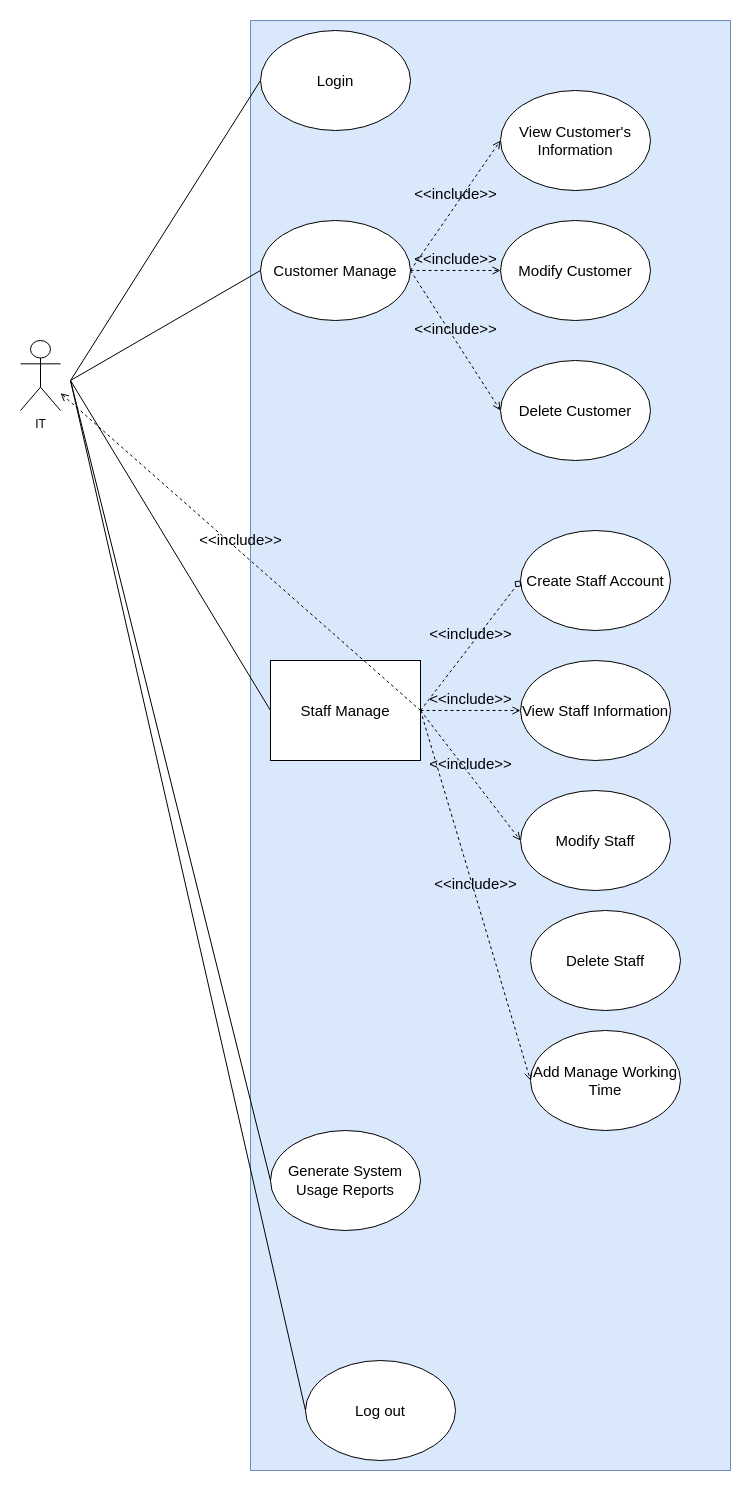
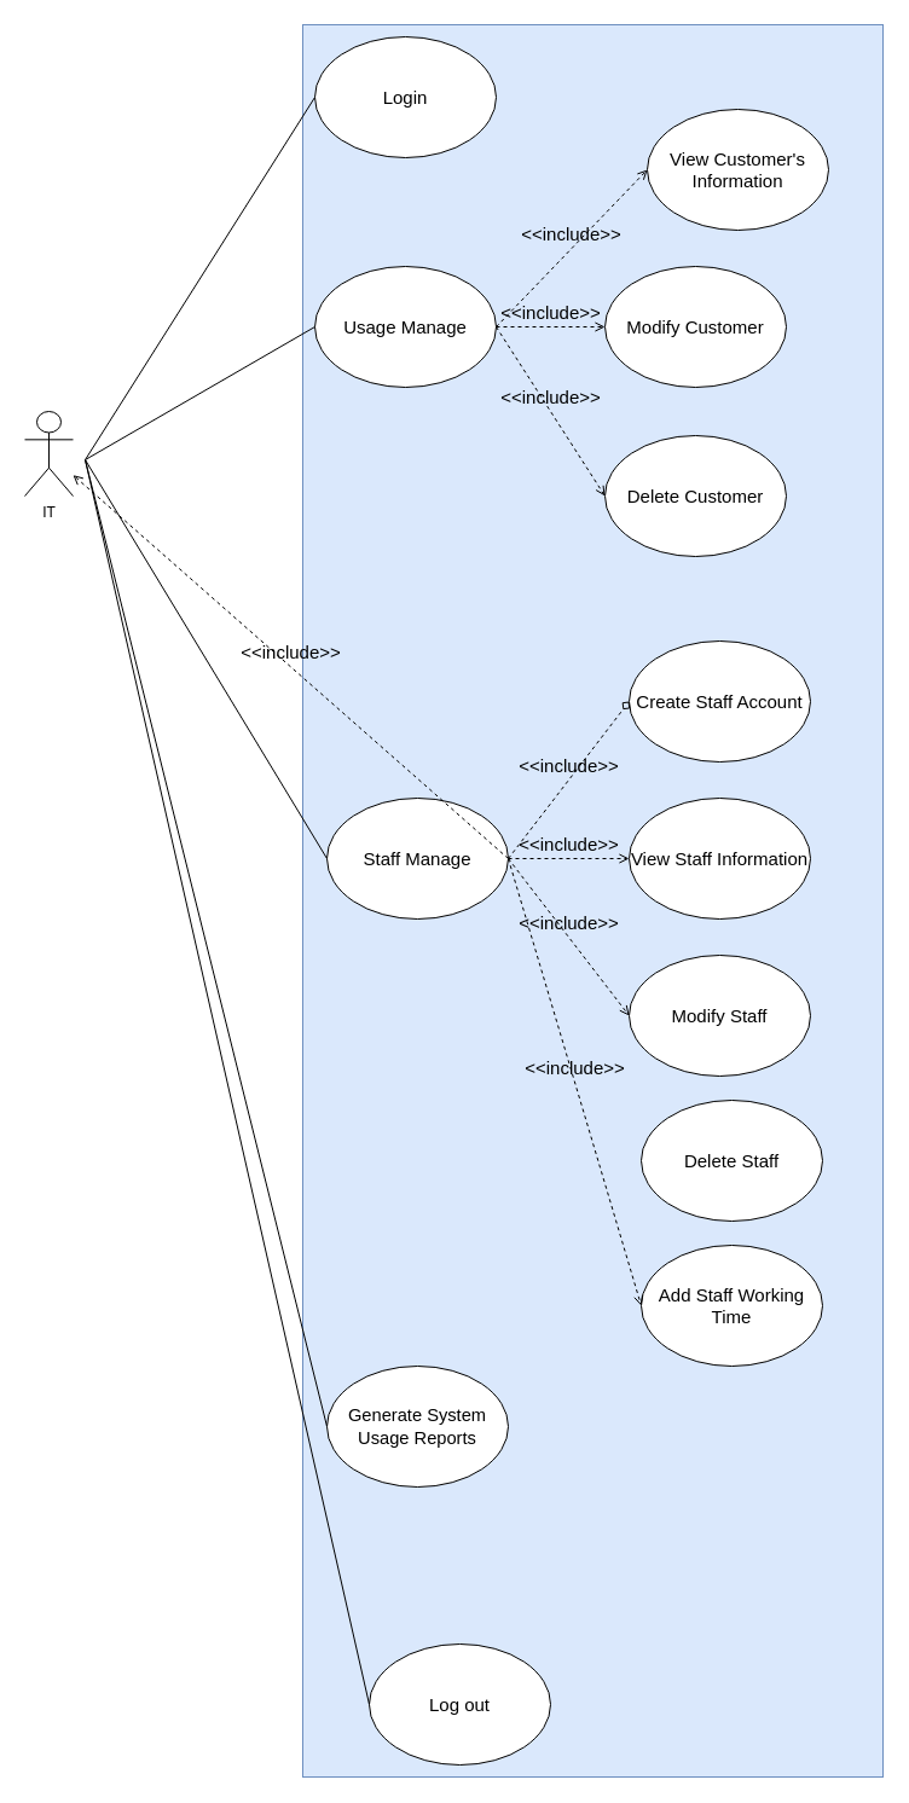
  <mxCell id="0" />
  <mxCell id="1" parent="0" />
  <mxCell id="2" value="" style="rounded=0;whiteSpace=wrap;html=1;fontSize=15;fillColor=#dae8fc;strokeColor=#6c8ebf;" vertex="1" parent="1"><mxGeometry x="250" y="20" width="480" height="1450" as="geometry" /></mxCell>
  <mxCell id="3" value="IT" style="shape=umlActor;verticalLabelPosition=bottom;verticalAlign=top;html=1;" vertex="1" parent="1"><mxGeometry x="20" y="340" width="40" height="70" as="geometry" /></mxCell>
  <mxCell id="4" value="Login" style="ellipse;whiteSpace=wrap;html=1;fontSize=15;" vertex="1" parent="1"><mxGeometry x="260" width="150" height="100" as="geometry" y="30" /></mxCell>
- <mxCell id="5" value="Customer Manage" style="ellipse;whiteSpace=wrap;html=1;fontSize=15;" vertex="1" parent="1"><mxGeometry x="260" y="220" width="150" height="100" as="geometry" /></mxCell>
- <mxCell id="6" value="View Customer's Information" style="ellipse;whiteSpace=wrap;html=1;fontSize=15;" vertex="1" parent="1"><mxGeometry x="500" y="90" width="150" height="100" as="geometry" /></mxCell>
+ <mxCell id="5" value="Usage Manage" style="ellipse;whiteSpace=wrap;html=1;fontSize=15;" vertex="1" parent="1"><mxGeometry x="260" y="220" width="150" height="100" as="geometry" /></mxCell>
+ <mxCell id="6" value="View Customer's Information" style="ellipse;whiteSpace=wrap;html=1;fontSize=15;" vertex="1" parent="1"><mxGeometry x="535" y="90" width="150" height="100" as="geometry" /></mxCell>
  <mxCell id="7" value="Modify Customer" style="ellipse;whiteSpace=wrap;html=1;fontSize=15;" vertex="1" parent="1"><mxGeometry x="500" y="220" width="150" height="100" as="geometry" /></mxCell>
- <mxCell id="8" value="Staff Manage" style="whiteSpace=wrap;html=1;fontSize=15;rounded=0;" vertex="1" parent="1"><mxGeometry x="270" y="660" width="150" height="100" as="geometry" /></mxCell>
+ <mxCell id="8" value="Staff Manage" style="ellipse;whiteSpace=wrap;html=1;fontSize=15;" vertex="1" parent="1"><mxGeometry x="270" y="660" width="150" height="100" as="geometry" /></mxCell>
  <mxCell id="9" value="" style="endArrow=none;html=1;fontSize=15;entryX=0;entryY=0.5;entryDx=0;entryDy=0;" edge="1" parent="1" target="4"><mxGeometry width="50" height="50" relative="1" as="geometry"><mxPoint x="70" y="380" as="sourcePoint" /><mxPoint x="320" y="430" as="targetPoint" /></mxGeometry></mxCell>
  <mxCell id="10" value="" style="endArrow=none;html=1;fontSize=15;entryX=0;entryY=0.5;entryDx=0;entryDy=0;" edge="1" parent="1" target="5"><mxGeometry width="50" height="50" relative="1" as="geometry"><mxPoint x="70" y="380" as="sourcePoint" /><mxPoint x="280" y="220" as="targetPoint" /></mxGeometry></mxCell>
  <mxCell id="11" value="" style="endArrow=none;html=1;fontSize=15;entryX=0;entryY=0.5;entryDx=0;entryDy=0;" edge="1" parent="1" target="8"><mxGeometry width="50" height="50" relative="1" as="geometry"><mxPoint x="70" y="380" as="sourcePoint" /><mxPoint x="280" y="440" as="targetPoint" /></mxGeometry></mxCell>
  <mxCell id="12" value="Create Staff Account" style="ellipse;whiteSpace=wrap;html=1;fontSize=15;" vertex="1" parent="1"><mxGeometry x="520" y="530" width="150" height="100" as="geometry" /></mxCell>
  <mxCell id="13" value="View Staff Information" style="ellipse;whiteSpace=wrap;html=1;fontSize=15;" vertex="1" parent="1"><mxGeometry x="520" y="660" width="150" height="100" as="geometry" /></mxCell>
  <mxCell id="14" value="Modify Staff" style="ellipse;whiteSpace=wrap;html=1;fontSize=15;" vertex="1" parent="1"><mxGeometry x="520" y="790" width="150" height="100" as="geometry" /></mxCell>
- <mxCell id="15" value="Add Manage Working Time" style="ellipse;whiteSpace=wrap;html=1;fontSize=15;" vertex="1" parent="1"><mxGeometry x="530" y="1030" width="150" height="100" as="geometry" /></mxCell>
+ <mxCell id="15" value="Add Staff Working Time" style="ellipse;whiteSpace=wrap;html=1;fontSize=15;" vertex="1" parent="1"><mxGeometry x="530" y="1030" width="150" height="100" as="geometry" /></mxCell>
  <mxCell id="16" value="&amp;lt;&amp;lt;include&amp;gt;&amp;gt;" style="html=1;verticalAlign=bottom;labelBackgroundColor=none;endArrow=open;endFill=0;dashed=1;fontSize=15;entryX=0;entryY=0.5;entryDx=0;entryDy=0;exitX=1;exitY=0.5;exitDx=0;exitDy=0;" edge="1" parent="1" source="5" target="6"><mxGeometry width="160" relative="1" as="geometry"><mxPoint x="290" y="480" as="sourcePoint" /><mxPoint x="450" y="480" as="targetPoint" /></mxGeometry></mxCell>
  <mxCell id="17" value="&amp;lt;&amp;lt;include&amp;gt;&amp;gt;" style="html=1;verticalAlign=bottom;labelBackgroundColor=none;endArrow=open;endFill=0;dashed=1;fontSize=15;entryX=0;entryY=0.5;entryDx=0;entryDy=0;exitX=1;exitY=0.5;exitDx=0;exitDy=0;" edge="1" parent="1" source="5" target="7"><mxGeometry width="160" relative="1" as="geometry"><mxPoint x="430" y="440" as="sourcePoint" /><mxPoint x="510" y="310" as="targetPoint" /></mxGeometry></mxCell>
  <mxCell id="18" value="&amp;lt;&amp;lt;include&amp;gt;&amp;gt;" style="html=1;verticalAlign=bottom;labelBackgroundColor=none;endArrow=open;endFill=0;dashed=1;fontSize=15;entryX=0;entryY=0.5;entryDx=0;entryDy=0;" edge="1" parent="1" target="23"><mxGeometry width="160" relative="1" as="geometry"><mxPoint x="410" y="270" as="sourcePoint" /><mxPoint x="500" y="570" as="targetPoint" /></mxGeometry></mxCell>
  <mxCell id="19" value="&amp;lt;&amp;lt;include&amp;gt;&amp;gt;" style="html=1;verticalAlign=bottom;labelBackgroundColor=none;endArrow=diamond;endFill=0;dashed=1;fontSize=15;entryX=0;entryY=0.5;entryDx=0;entryDy=0;exitX=1;exitY=0.5;exitDx=0;exitDy=0;" edge="1" parent="1" source="8" target="12"><mxGeometry width="160" relative="1" as="geometry"><mxPoint x="430" y="440" as="sourcePoint" /><mxPoint x="510" y="560" as="targetPoint" /></mxGeometry></mxCell>
  <mxCell id="20" value="&amp;lt;&amp;lt;include&amp;gt;&amp;gt;" style="html=1;verticalAlign=bottom;labelBackgroundColor=none;endArrow=open;endFill=0;dashed=1;fontSize=15;entryX=0;entryY=0.5;entryDx=0;entryDy=0;exitX=1;exitY=0.5;exitDx=0;exitDy=0;" edge="1" parent="1" source="8" target="13"><mxGeometry width="160" relative="1" as="geometry"><mxPoint x="430" y="720" as="sourcePoint" /><mxPoint x="510" y="720" as="targetPoint" /></mxGeometry></mxCell>
  <mxCell id="21" value="&amp;lt;&amp;lt;include&amp;gt;&amp;gt;" style="html=1;verticalAlign=bottom;labelBackgroundColor=none;endArrow=open;endFill=0;dashed=1;fontSize=15;entryX=0;entryY=0.5;entryDx=0;entryDy=0;exitX=1;exitY=0.5;exitDx=0;exitDy=0;" edge="1" parent="1" source="8" target="14"><mxGeometry width="160" relative="1" as="geometry"><mxPoint x="430" y="720" as="sourcePoint" /><mxPoint x="510" y="850" as="targetPoint" /></mxGeometry></mxCell>
  <mxCell id="22" value="&amp;lt;&amp;lt;include&amp;gt;&amp;gt;" style="html=1;verticalAlign=bottom;labelBackgroundColor=none;endArrow=open;endFill=0;dashed=1;fontSize=15;entryX=0;entryY=0.5;entryDx=0;entryDy=0;exitX=1;exitY=0.5;exitDx=0;exitDy=0;" edge="1" parent="1" source="8" target="15"><mxGeometry width="160" relative="1" as="geometry"><mxPoint x="430" y="740" as="sourcePoint" /><mxPoint x="510" y="1000" as="targetPoint" /></mxGeometry></mxCell>
  <mxCell id="23" value="Delete Customer" style="ellipse;whiteSpace=wrap;html=1;fontSize=15;" vertex="1" parent="1"><mxGeometry x="500" y="360" width="150" height="100" as="geometry" /></mxCell>
  <mxCell id="24" value="Delete Staff" style="ellipse;whiteSpace=wrap;html=1;fontSize=15;" vertex="1" parent="1"><mxGeometry x="530" y="910" width="150" height="100" as="geometry" /></mxCell>
  <mxCell id="25" value="&amp;lt;&amp;lt;include&amp;gt;&amp;gt;" style="html=1;verticalAlign=bottom;labelBackgroundColor=none;endArrow=open;endFill=0;dashed=1;fontSize=15;exitX=1;exitY=0.5;exitDx=0;exitDy=0;" edge="1" parent="1" source="8" target="3"><mxGeometry width="160" relative="1" as="geometry"><mxPoint x="430" y="720" as="sourcePoint" /><mxPoint x="510" y="980" as="targetPoint" /></mxGeometry></mxCell>
  <mxCell id="26" value="Log out" style="ellipse;whiteSpace=wrap;html=1;fontSize=15;" vertex="1" parent="1"><mxGeometry x="305" y="1360" width="150" height="100" as="geometry" /></mxCell>
  <mxCell id="27" value="" style="endArrow=none;html=1;fontSize=15;entryX=0;entryY=0.5;entryDx=0;entryDy=0;" edge="1" parent="1" target="26"><mxGeometry width="50" height="50" relative="1" as="geometry"><mxPoint x="70" y="380" as="sourcePoint" /><mxPoint x="280" y="720" as="targetPoint" /></mxGeometry></mxCell>
  <mxCell id="28" value="&lt;span id=&quot;docs-internal-guid-faeb2b68-7fff-af9f-c5e4-9c3d331c5ff1&quot;&gt;&lt;span style=&quot;font-size: 11pt ; font-family: &amp;#34;arial&amp;#34; ; background-color: transparent ; vertical-align: baseline&quot;&gt;Generate System Usage Reports&lt;/span&gt;&lt;/span&gt;" style="ellipse;whiteSpace=wrap;html=1;fontSize=15;" vertex="1" parent="1"><mxGeometry x="270" y="1130" width="150" height="100" as="geometry" /></mxCell>
  <mxCell id="29" value="" style="endArrow=none;html=1;fontSize=15;exitX=0;exitY=0.5;exitDx=0;exitDy=0;" edge="1" parent="1" source="28"><mxGeometry width="50" height="50" relative="1" as="geometry"><mxPoint x="480" y="850" as="sourcePoint" /><mxPoint x="70" y="380" as="targetPoint" /></mxGeometry></mxCell>
